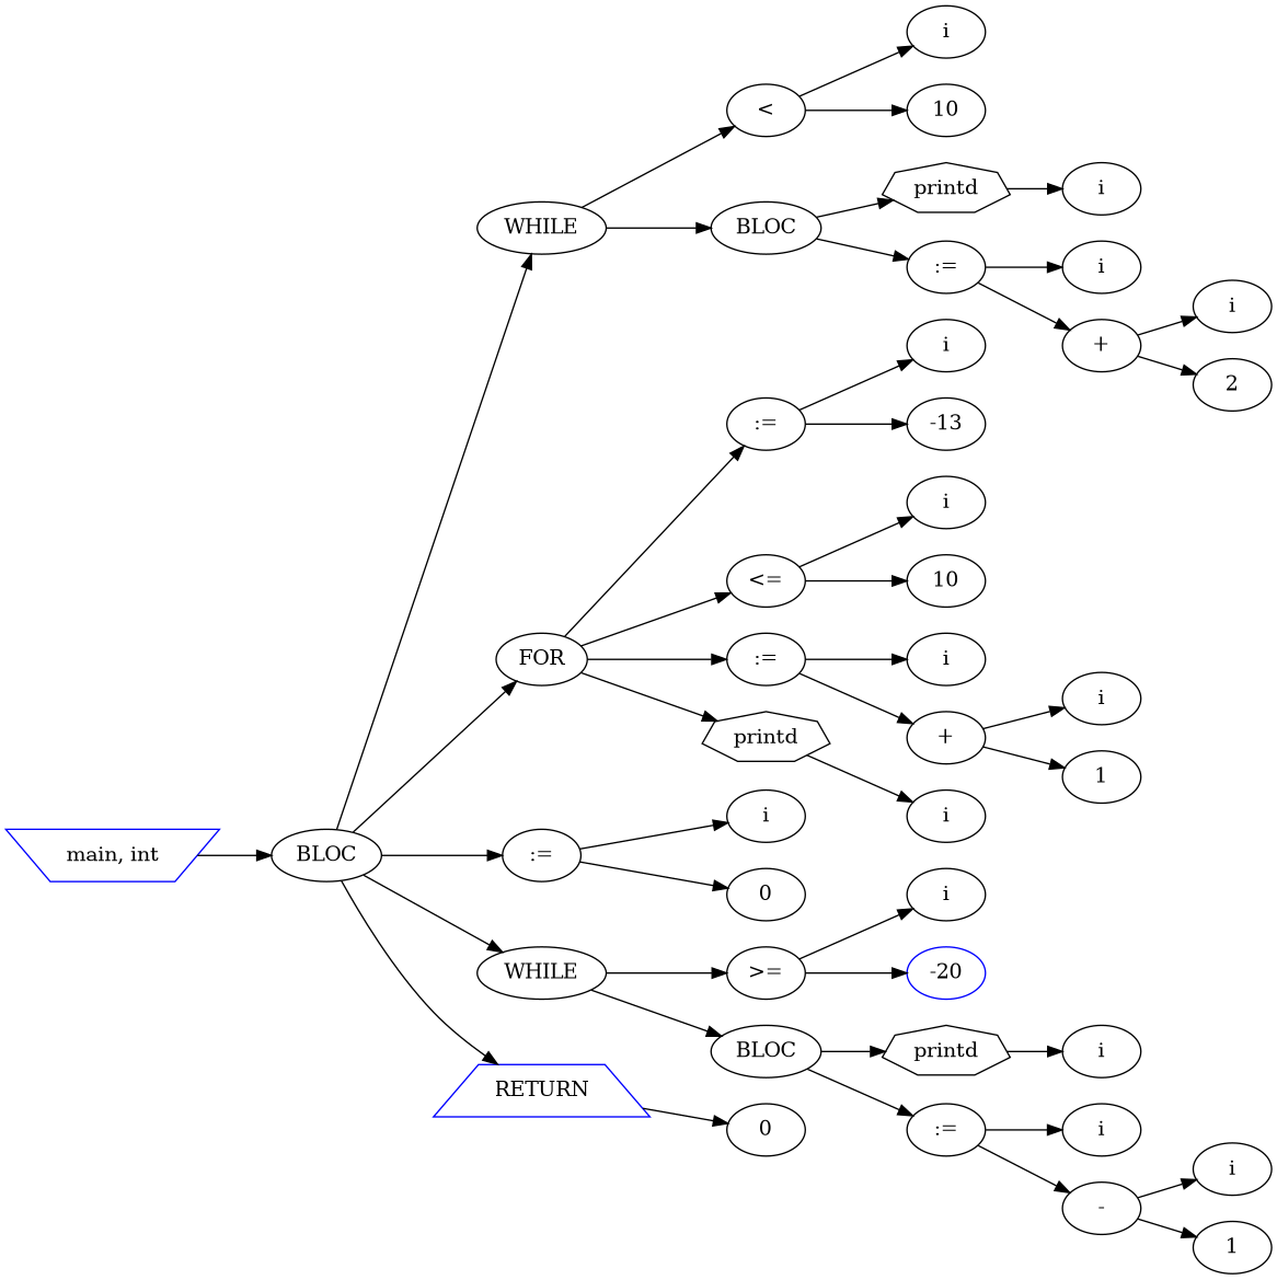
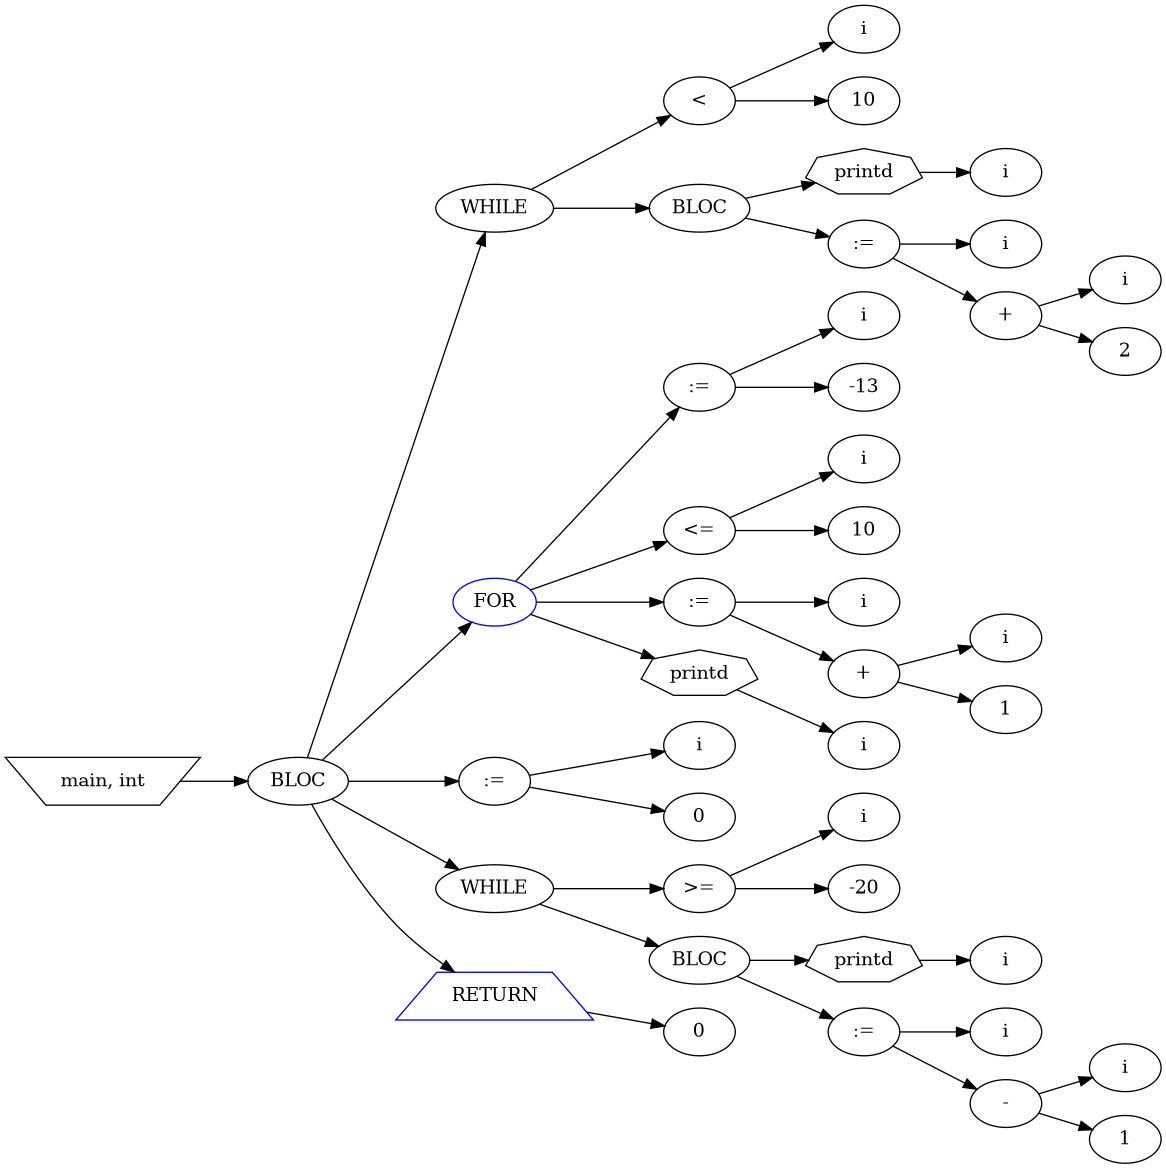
  digraph {
    rankdir=LR
-   n1 [color=blue label="main, int" shape=invtrapezium]
+   n1 [color=black label="main, int" shape=invtrapezium]
    n2 [label=BLOC]
    n3 [label=WHILE]
-   n4 [label=FOR]
+   n4 [label=FOR color=blue]
    n5 [label=":="]
    n6 [label=WHILE]
    n7 [color=blue label=RETURN shape=trapezium]
    n8 [label="<"]
    n9 [label=BLOC]
    n10 [label=":="]
    n11 [label="<="]
    n12 [label=":="]
    n13 [label=printd shape=septagon]
    n14 [label=i]
    n15 [label=0]
    n16 [label=">="]
    n17 [label=BLOC]
    n18 [label=0]
    n19 [label=i]
    n20 [label=10]
    n21 [label=printd shape=septagon]
    n22 [label=":="]
    n23 [label=i]
    n24 [label=i]
    n25 [label="+"]
    n26 [label=i]
    n27 [label=2]
    n28 [label=i]
    n29 [label=-13]
    n30 [label=i]
    n31 [label=10]
    n32 [label=i]
    n33 [label="+"]
    n34 [label=i]
    n35 [label=i]
    n36 [label=1]
    n37 [label=i]
-   n38 [label=-20 color=blue]
+   n38 [label=-20]
    n39 [label=printd shape=septagon]
    n40 [label=":="]
    n41 [label=i]
    n42 [label=i]
    n43 [label="-"]
    n44 [label=i]
    n45 [label=1]
    n1 -> n2
    n2 -> n3
    n2 -> n4
    n2 -> n5
    n2 -> n6
    n2 -> n7
    n3 -> n8
    n3 -> n9
    n4 -> n10
    n4 -> n11
    n4 -> n12
    n4 -> n13
    n5 -> n14
    n5 -> n15
    n6 -> n16
    n6 -> n17
    n7 -> n18
    n8 -> n19
    n8 -> n20
    n9 -> n21
    n9 -> n22
    n10 -> n28
    n10 -> n29
    n11 -> n30
    n11 -> n31
    n12 -> n32
    n12 -> n33
    n13 -> n34
    n16 -> n37
    n16 -> n38
    n17 -> n39
    n17 -> n40
    n21 -> n23
    n22 -> n24
    n22 -> n25
    n25 -> n26
    n25 -> n27
    n33 -> n35
    n33 -> n36
    n39 -> n41
    n40 -> n42
    n40 -> n43
    n43 -> n44
    n43 -> n45
  }
